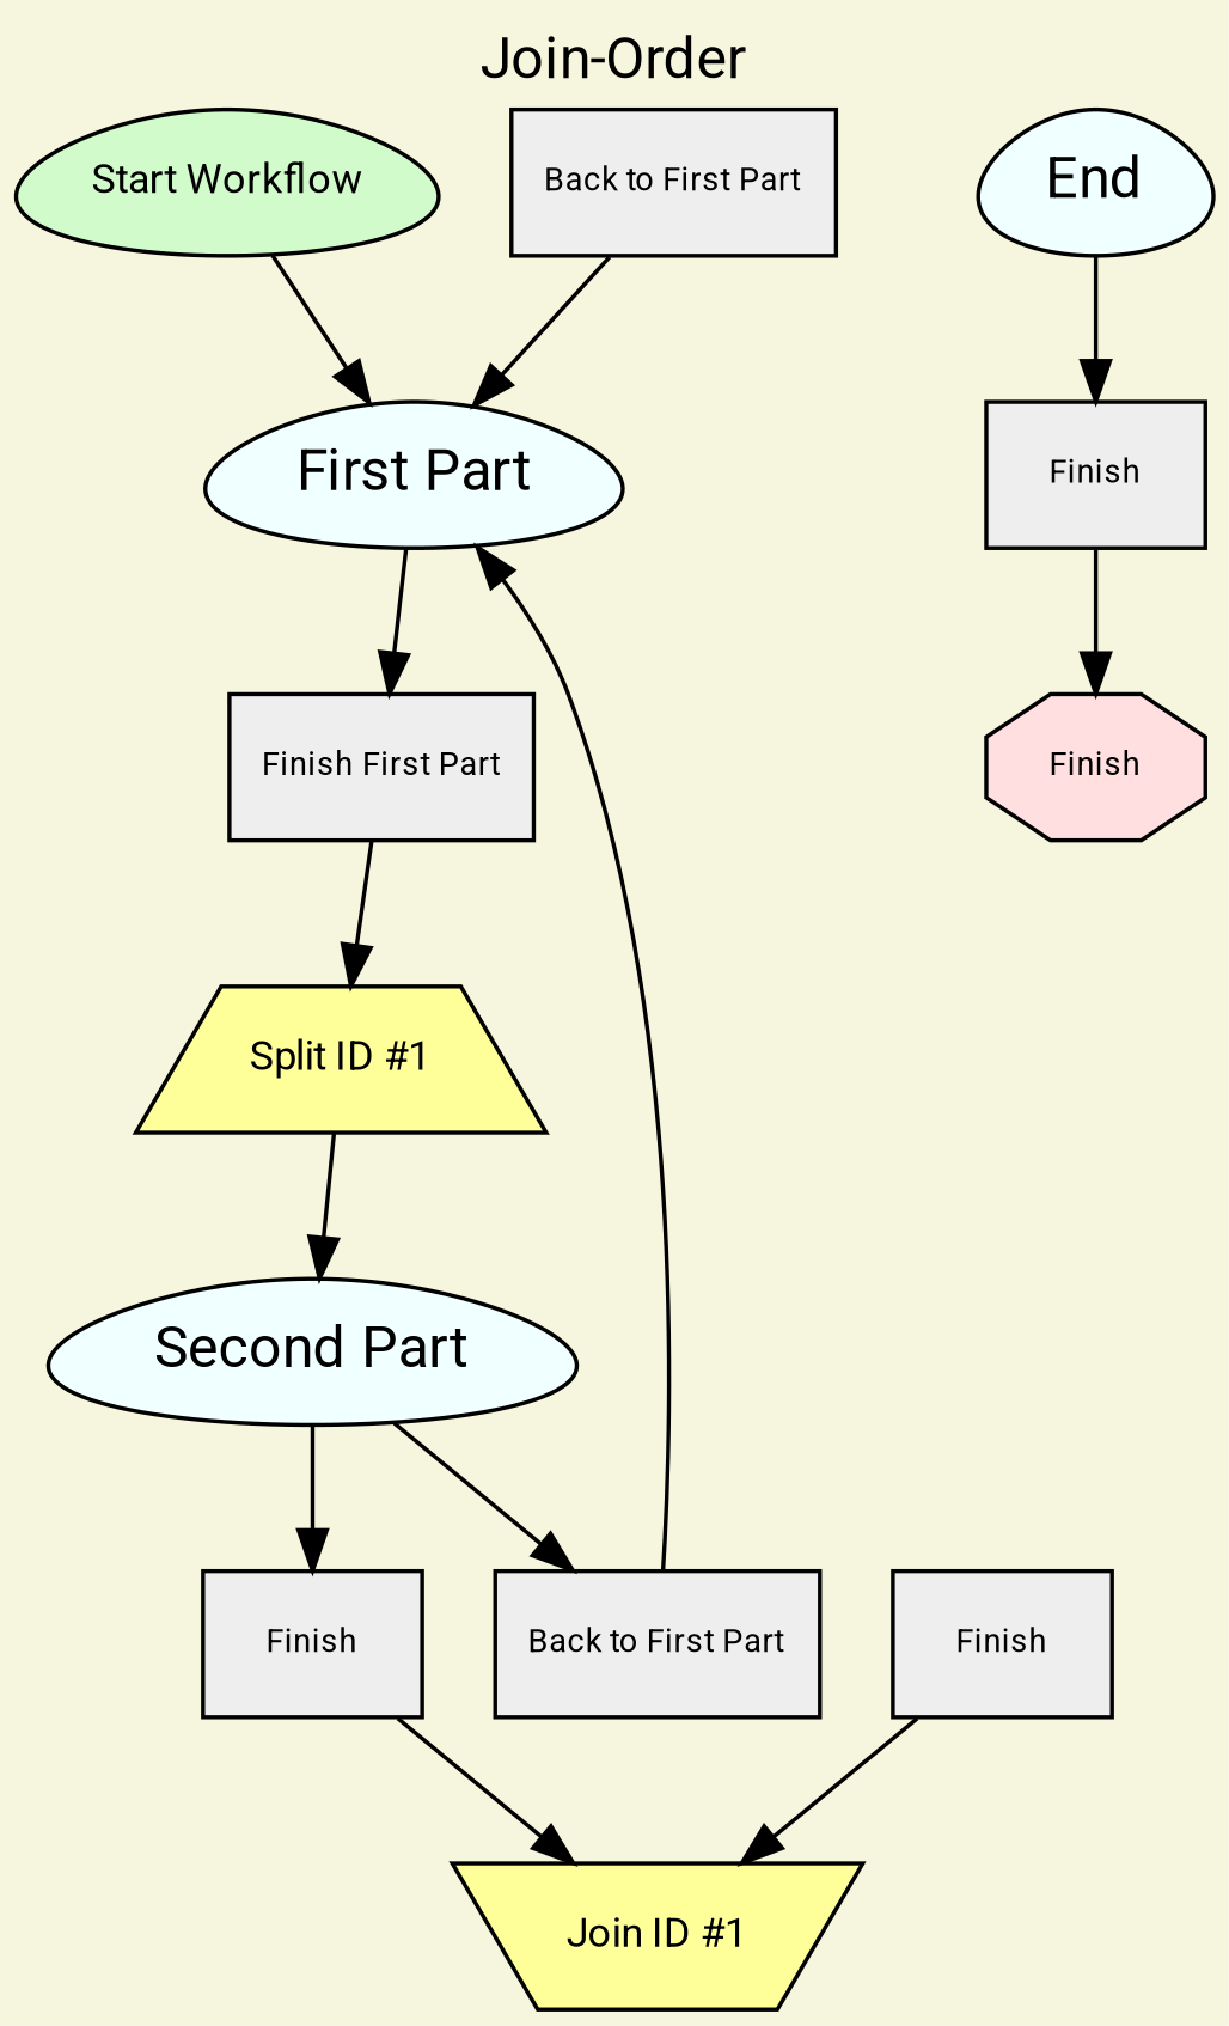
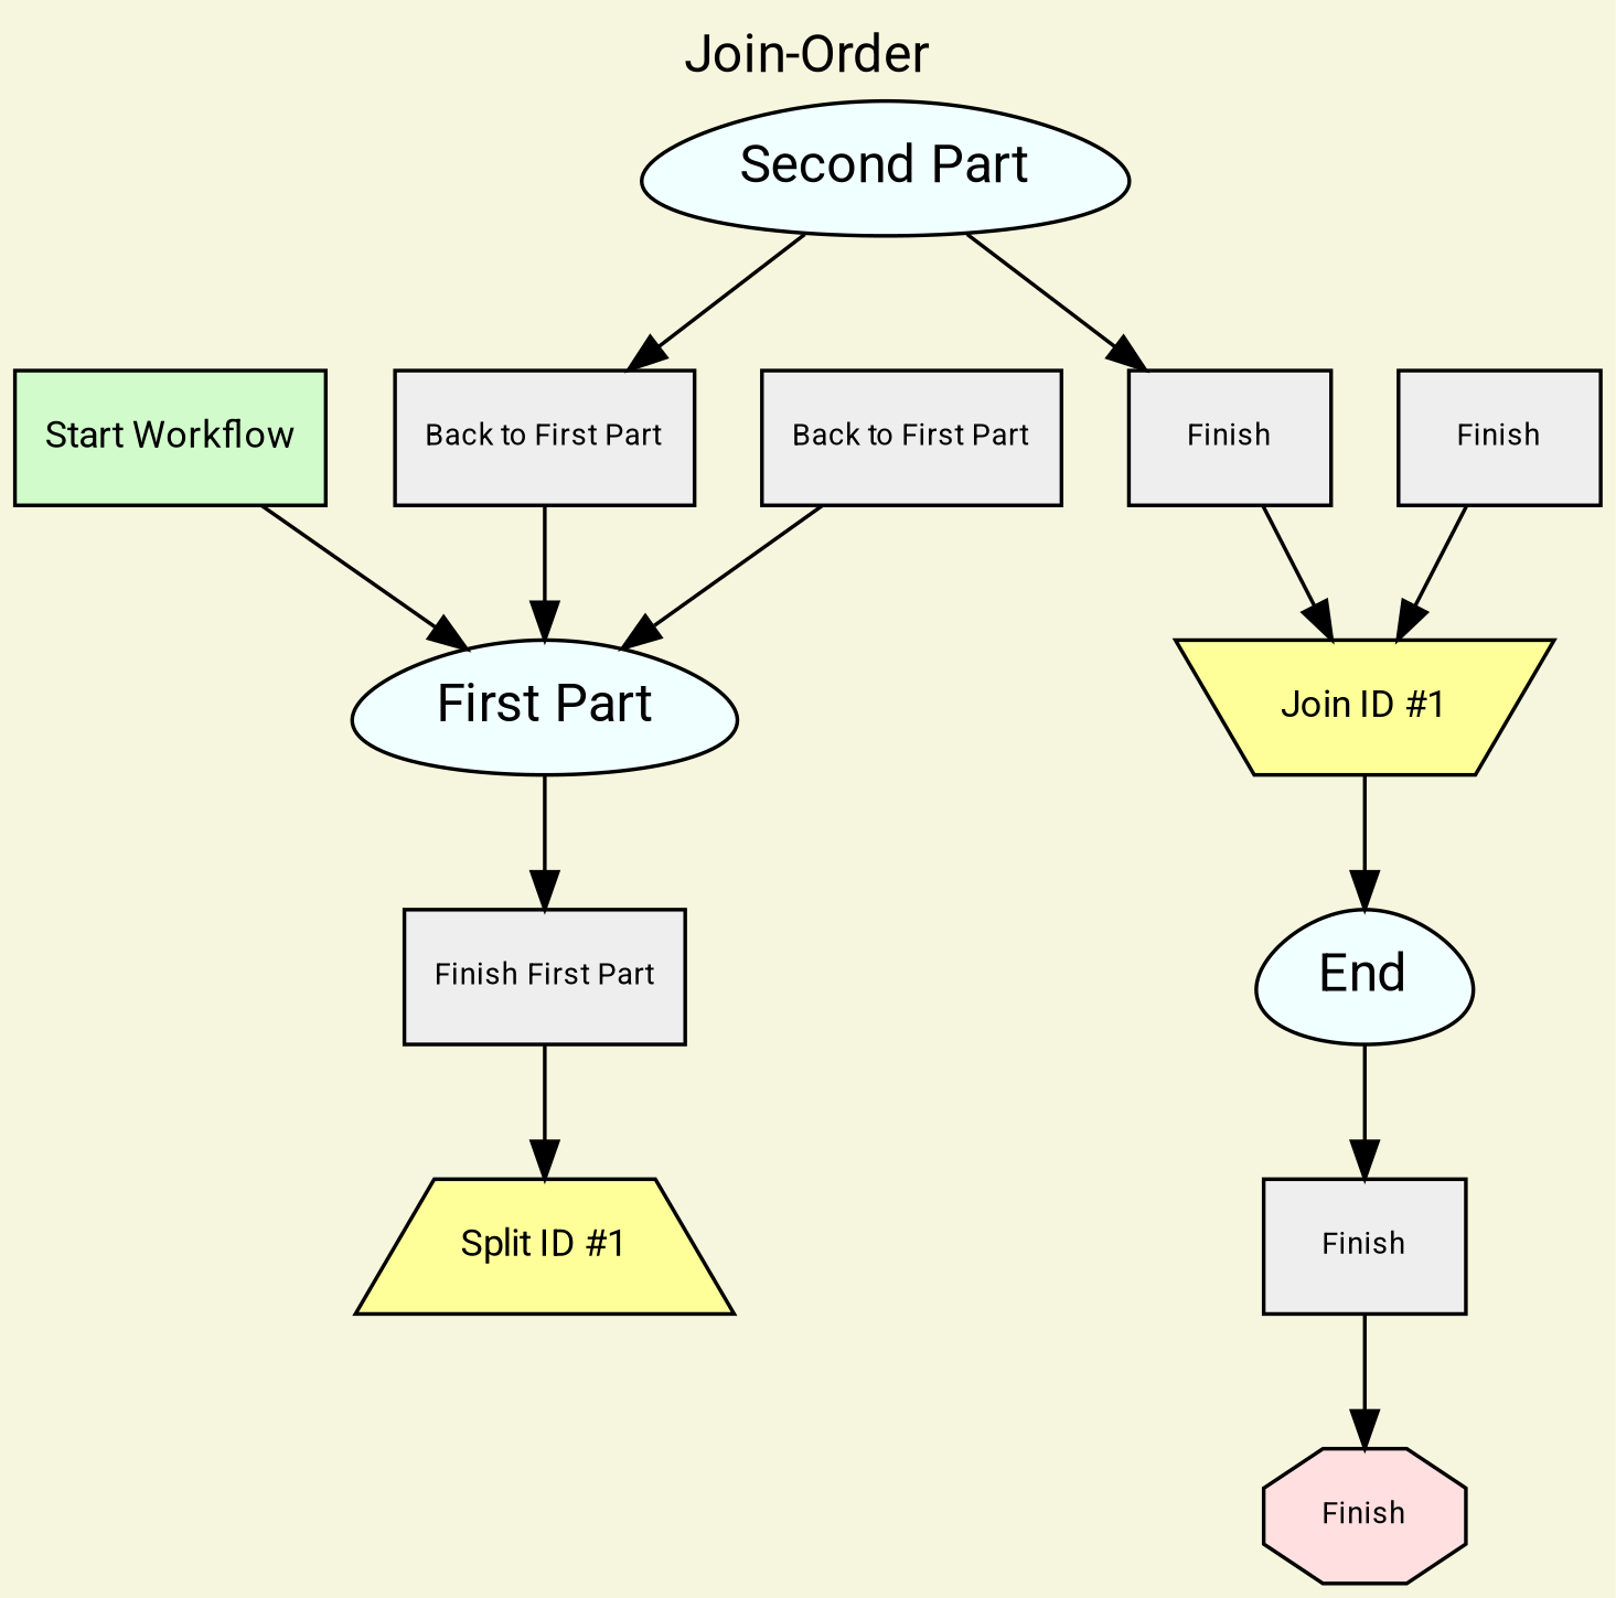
  digraph {
    bgcolor="#f6f6DE"
    fontname=Roboto
    label="Join-Order"
    labeljust=center
    labelloc=top
    node [color=black fillcolor="#eeeeee" fontcolor=black fontname=Roboto fontsize=8 shape=box style=filled]
    edge [arrowtype=normal fontname=Roboto fontsize=8]
-   n1 [fillcolor="#D1FBCB" fontsize=10 label="Start Workflow" shape=egg]
+   n1 [fillcolor="#D1FBCB" fontsize=10 label="Start Workflow"]
    n2 [fillcolor="#f0ffff" fontsize=14 label="First Part" shape=egg]
    n3 [label="Finish First Part"]
    n4 [fillcolor="#FFFF99" fontsize=10 label="Split ID #1" shape=trapezium]
    n5 [fillcolor="#f0ffff" fontsize=14 label="Second Part" shape=egg]
    n6 [label="Back to First Part"]
    n7 [label=Finish]
    n8 [fillcolor="#FFFF99" fontsize=10 label="Join ID #1" shape=invtrapezium]
    n9 [fillcolor="#f0ffff" fontsize=14 label=End shape=egg]
    n10 [label="Back to First Part"]
    n11 [label=Finish]
    n12 [label=Finish]
    n13 [fillcolor="#FFDFDF" label=Finish shape=octagon]
    n1 -> n2
    n2 -> n3
    n3 -> n4
-   n4 -> n5
    n5 -> n6
    n5 -> n7
    n6 -> n2
    n7 -> n8
+   n8 -> n9
    n9 -> n12
    n10 -> n2
    n11 -> n8
    n12 -> n13
  }
